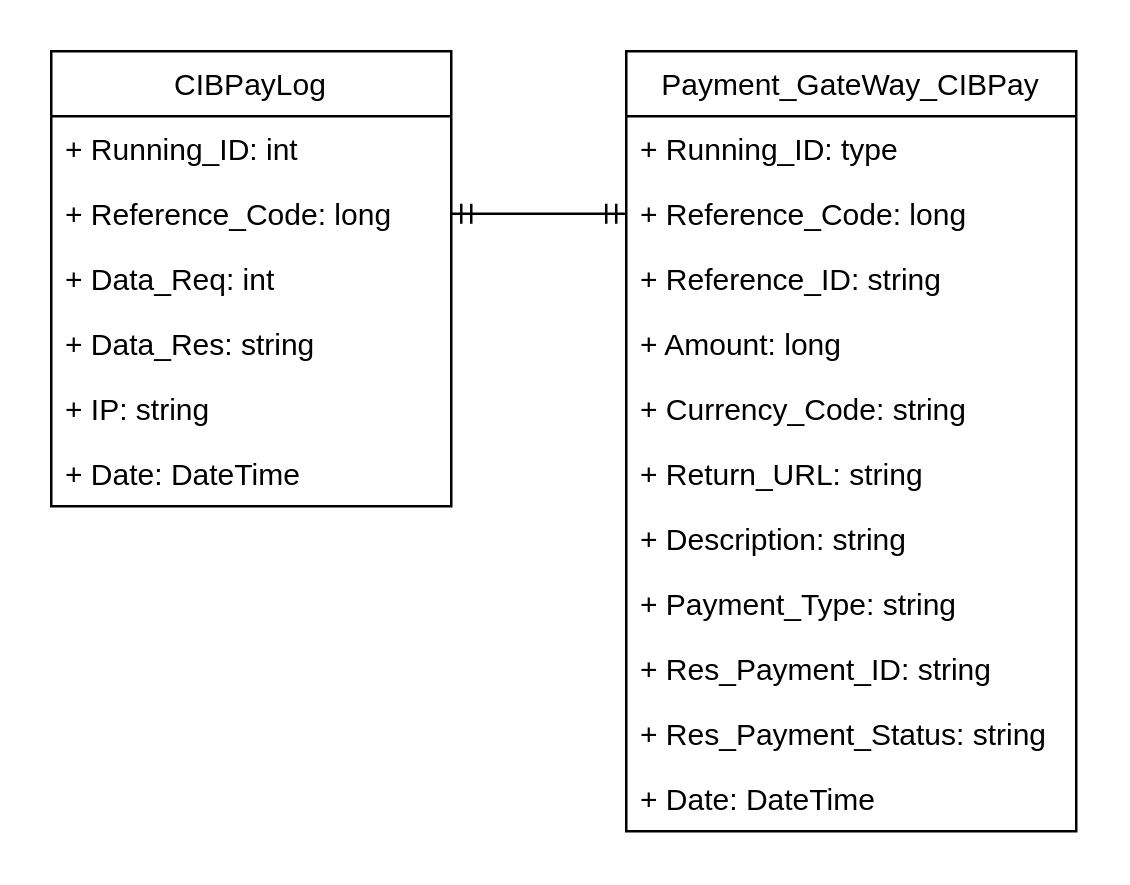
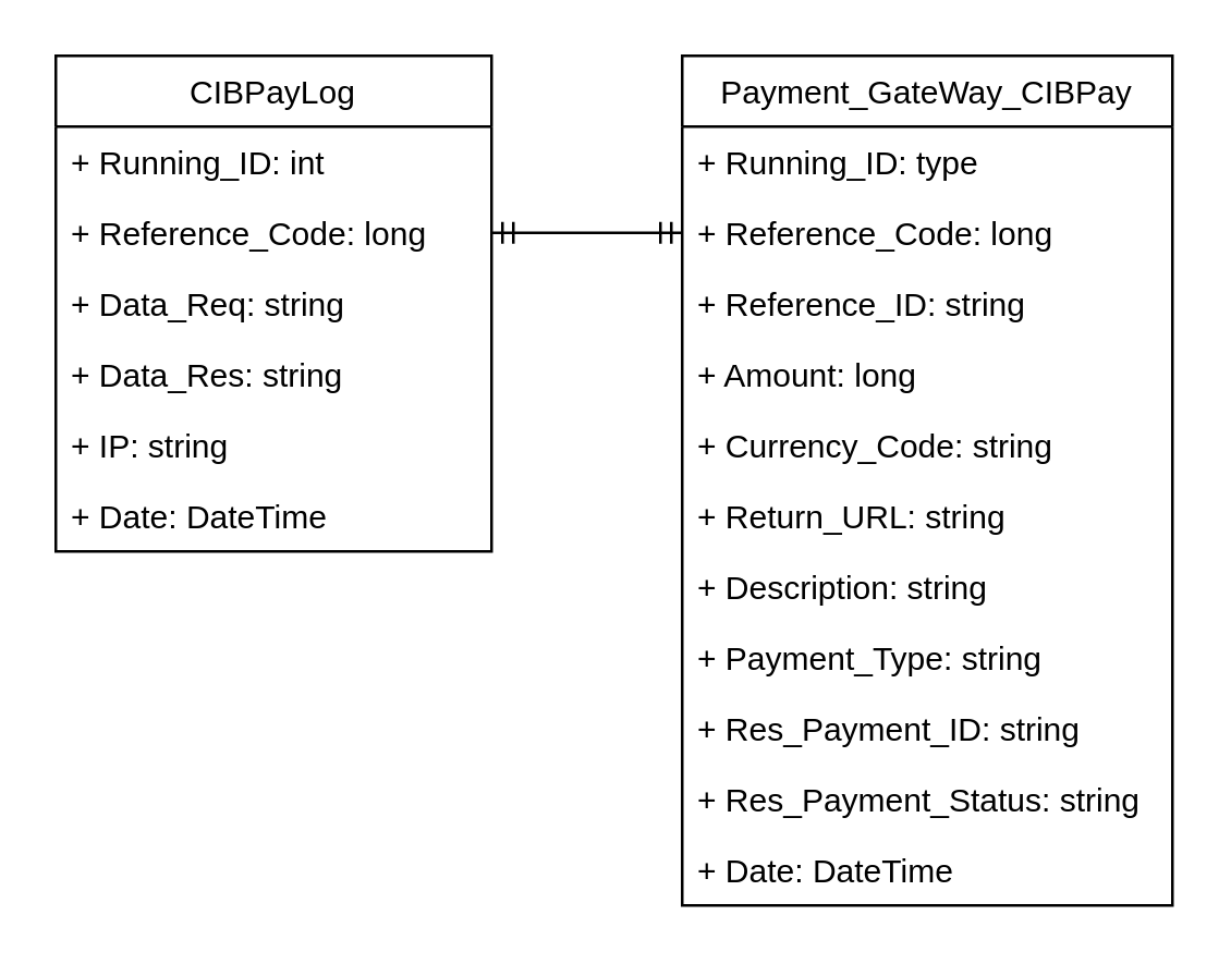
  <mxCell id="0" />
  <mxCell id="1" parent="0" />
  <mxCell id="2" value="CIBPayLog" style="swimlane;fontStyle=0;childLayout=stackLayout;horizontal=1;startSize=26;horizontalStack=0;resizeParent=1;resizeParentMax=0;resizeLast=0;collapsible=1;marginBottom=0;comic=0;" vertex="1" parent="1"><mxGeometry x="20" y="20" width="160" height="182" as="geometry"><mxRectangle x="160" y="150" width="100" height="30" as="alternateBounds" /></mxGeometry></mxCell>
  <mxCell id="3" value="+ Running_ID: int" style="text;strokeColor=none;fillColor=none;align=left;verticalAlign=top;spacingLeft=4;spacingRight=4;overflow=hidden;rotatable=0;points=[[0,0.5],[1,0.5]];portConstraint=eastwest;labelBackgroundColor=none;" vertex="1" parent="2"><mxGeometry y="26" width="160" height="26" as="geometry" /></mxCell>
  <mxCell id="4" value="+ Reference_Code: long" style="text;strokeColor=none;fillColor=none;align=left;verticalAlign=top;spacingLeft=4;spacingRight=4;overflow=hidden;rotatable=0;points=[[0,0.5],[1,0.5]];portConstraint=eastwest;" vertex="1" parent="2"><mxGeometry y="52" width="160" height="26" as="geometry" /></mxCell>
- <mxCell id="5" value="+ Data_Req: int    " style="text;strokeColor=none;fillColor=none;align=left;verticalAlign=top;spacingLeft=4;spacingRight=4;overflow=hidden;rotatable=0;points=[[0,0.5],[1,0.5]];portConstraint=eastwest;comic=0;" vertex="1" parent="2"><mxGeometry y="78" width="160" height="26" as="geometry" /></mxCell>
+ <mxCell id="5" value="+ Data_Req: string    " style="text;strokeColor=none;fillColor=none;align=left;verticalAlign=top;spacingLeft=4;spacingRight=4;overflow=hidden;rotatable=0;points=[[0,0.5],[1,0.5]];portConstraint=eastwest;comic=0;" vertex="1" parent="2"><mxGeometry y="78" width="160" height="26" as="geometry" /></mxCell>
  <mxCell id="6" value="+ Data_Res: string" style="text;strokeColor=none;fillColor=none;align=left;verticalAlign=top;spacingLeft=4;spacingRight=4;overflow=hidden;rotatable=0;points=[[0,0.5],[1,0.5]];portConstraint=eastwest;" vertex="1" parent="2"><mxGeometry y="104" width="160" height="26" as="geometry" /></mxCell>
  <mxCell id="7" value="+ IP: string&#10;" style="text;strokeColor=none;fillColor=none;align=left;verticalAlign=top;spacingLeft=4;spacingRight=4;overflow=hidden;rotatable=0;points=[[0,0.5],[1,0.5]];portConstraint=eastwest;" vertex="1" parent="2"><mxGeometry y="130" width="160" height="26" as="geometry" /></mxCell>
  <mxCell id="8" value="+ Date: DateTime&#10;" style="text;strokeColor=none;fillColor=none;align=left;verticalAlign=top;spacingLeft=4;spacingRight=4;overflow=hidden;rotatable=0;points=[[0,0.5],[1,0.5]];portConstraint=eastwest;" vertex="1" parent="2"><mxGeometry y="156" width="160" height="26" as="geometry" /></mxCell>
  <mxCell id="9" value="Payment_GateWay_CIBPay" style="swimlane;fontStyle=0;childLayout=stackLayout;horizontal=1;startSize=26;fillColor=none;horizontalStack=0;resizeParent=1;resizeParentMax=0;resizeLast=0;collapsible=1;marginBottom=0;comic=0;" vertex="1" parent="1"><mxGeometry x="250" y="20" width="180" height="312" as="geometry"><mxRectangle x="390" y="150" width="160" height="30" as="alternateBounds" /></mxGeometry></mxCell>
  <mxCell id="10" value="+ Running_ID: type" style="text;strokeColor=none;fillColor=none;align=left;verticalAlign=top;spacingLeft=4;spacingRight=4;overflow=hidden;rotatable=0;points=[[0,0.5],[1,0.5]];portConstraint=eastwest;" vertex="1" parent="9"><mxGeometry y="26" width="180" height="26" as="geometry" /></mxCell>
  <mxCell id="11" value="+ Reference_Code: long" style="text;strokeColor=none;fillColor=none;align=left;verticalAlign=top;spacingLeft=4;spacingRight=4;overflow=hidden;rotatable=0;points=[[0,0.5],[1,0.5]];portConstraint=eastwest;" vertex="1" parent="9"><mxGeometry y="52" width="180" height="26" as="geometry" /></mxCell>
  <mxCell id="12" value="+ Reference_ID: string" style="text;strokeColor=none;fillColor=none;align=left;verticalAlign=top;spacingLeft=4;spacingRight=4;overflow=hidden;rotatable=0;points=[[0,0.5],[1,0.5]];portConstraint=eastwest;comic=0;" vertex="1" parent="9"><mxGeometry y="78" width="180" height="26" as="geometry" /></mxCell>
  <mxCell id="13" value="+ Amount: long" style="text;strokeColor=none;fillColor=none;align=left;verticalAlign=top;spacingLeft=4;spacingRight=4;overflow=hidden;rotatable=0;points=[[0,0.5],[1,0.5]];portConstraint=eastwest;comic=0;" vertex="1" parent="9"><mxGeometry y="104" width="180" height="26" as="geometry" /></mxCell>
  <mxCell id="14" value="+ Currency_Code: string" style="text;strokeColor=none;fillColor=none;align=left;verticalAlign=top;spacingLeft=4;spacingRight=4;overflow=hidden;rotatable=0;points=[[0,0.5],[1,0.5]];portConstraint=eastwest;comic=0;" vertex="1" parent="9"><mxGeometry y="130" width="180" height="26" as="geometry" /></mxCell>
  <mxCell id="15" value="+ Return_URL: string" style="text;strokeColor=none;fillColor=none;align=left;verticalAlign=top;spacingLeft=4;spacingRight=4;overflow=hidden;rotatable=0;points=[[0,0.5],[1,0.5]];portConstraint=eastwest;comic=0;" vertex="1" parent="9"><mxGeometry y="156" width="180" height="26" as="geometry" /></mxCell>
  <mxCell id="16" value="+ Description: string" style="text;strokeColor=none;fillColor=none;align=left;verticalAlign=top;spacingLeft=4;spacingRight=4;overflow=hidden;rotatable=0;points=[[0,0.5],[1,0.5]];portConstraint=eastwest;comic=0;" vertex="1" parent="9"><mxGeometry y="182" width="180" height="26" as="geometry" /></mxCell>
  <mxCell id="17" value="+ Payment_Type: string" style="text;strokeColor=none;fillColor=none;align=left;verticalAlign=top;spacingLeft=4;spacingRight=4;overflow=hidden;rotatable=0;points=[[0,0.5],[1,0.5]];portConstraint=eastwest;comic=0;" vertex="1" parent="9"><mxGeometry y="208" width="180" height="26" as="geometry" /></mxCell>
  <mxCell id="18" value="+ Res_Payment_ID: string" style="text;strokeColor=none;fillColor=none;align=left;verticalAlign=top;spacingLeft=4;spacingRight=4;overflow=hidden;rotatable=0;points=[[0,0.5],[1,0.5]];portConstraint=eastwest;comic=0;" vertex="1" parent="9"><mxGeometry y="234" width="180" height="26" as="geometry" /></mxCell>
  <mxCell id="19" value="+ Res_Payment_Status: string" style="text;strokeColor=none;fillColor=none;align=left;verticalAlign=top;spacingLeft=4;spacingRight=4;overflow=hidden;rotatable=0;points=[[0,0.5],[1,0.5]];portConstraint=eastwest;comic=0;" vertex="1" parent="9"><mxGeometry y="260" width="180" height="26" as="geometry" /></mxCell>
  <mxCell id="20" value="+ Date: DateTime&#10;" style="text;strokeColor=none;fillColor=none;align=left;verticalAlign=top;spacingLeft=4;spacingRight=4;overflow=hidden;rotatable=0;points=[[0,0.5],[1,0.5]];portConstraint=eastwest;" vertex="1" parent="9"><mxGeometry y="286" width="180" height="26" as="geometry" /></mxCell>
  <mxCell id="21" value="" style="edgeStyle=entityRelationEdgeStyle;fontSize=12;html=1;endArrow=ERmandOne;startArrow=ERmandOne;rounded=0;" edge="1" parent="1" source="4" target="11"><mxGeometry width="100" height="100" relative="1" as="geometry"><mxPoint x="160" y="90" as="sourcePoint" /><mxPoint x="260" y="-10" as="targetPoint" /></mxGeometry></mxCell>
